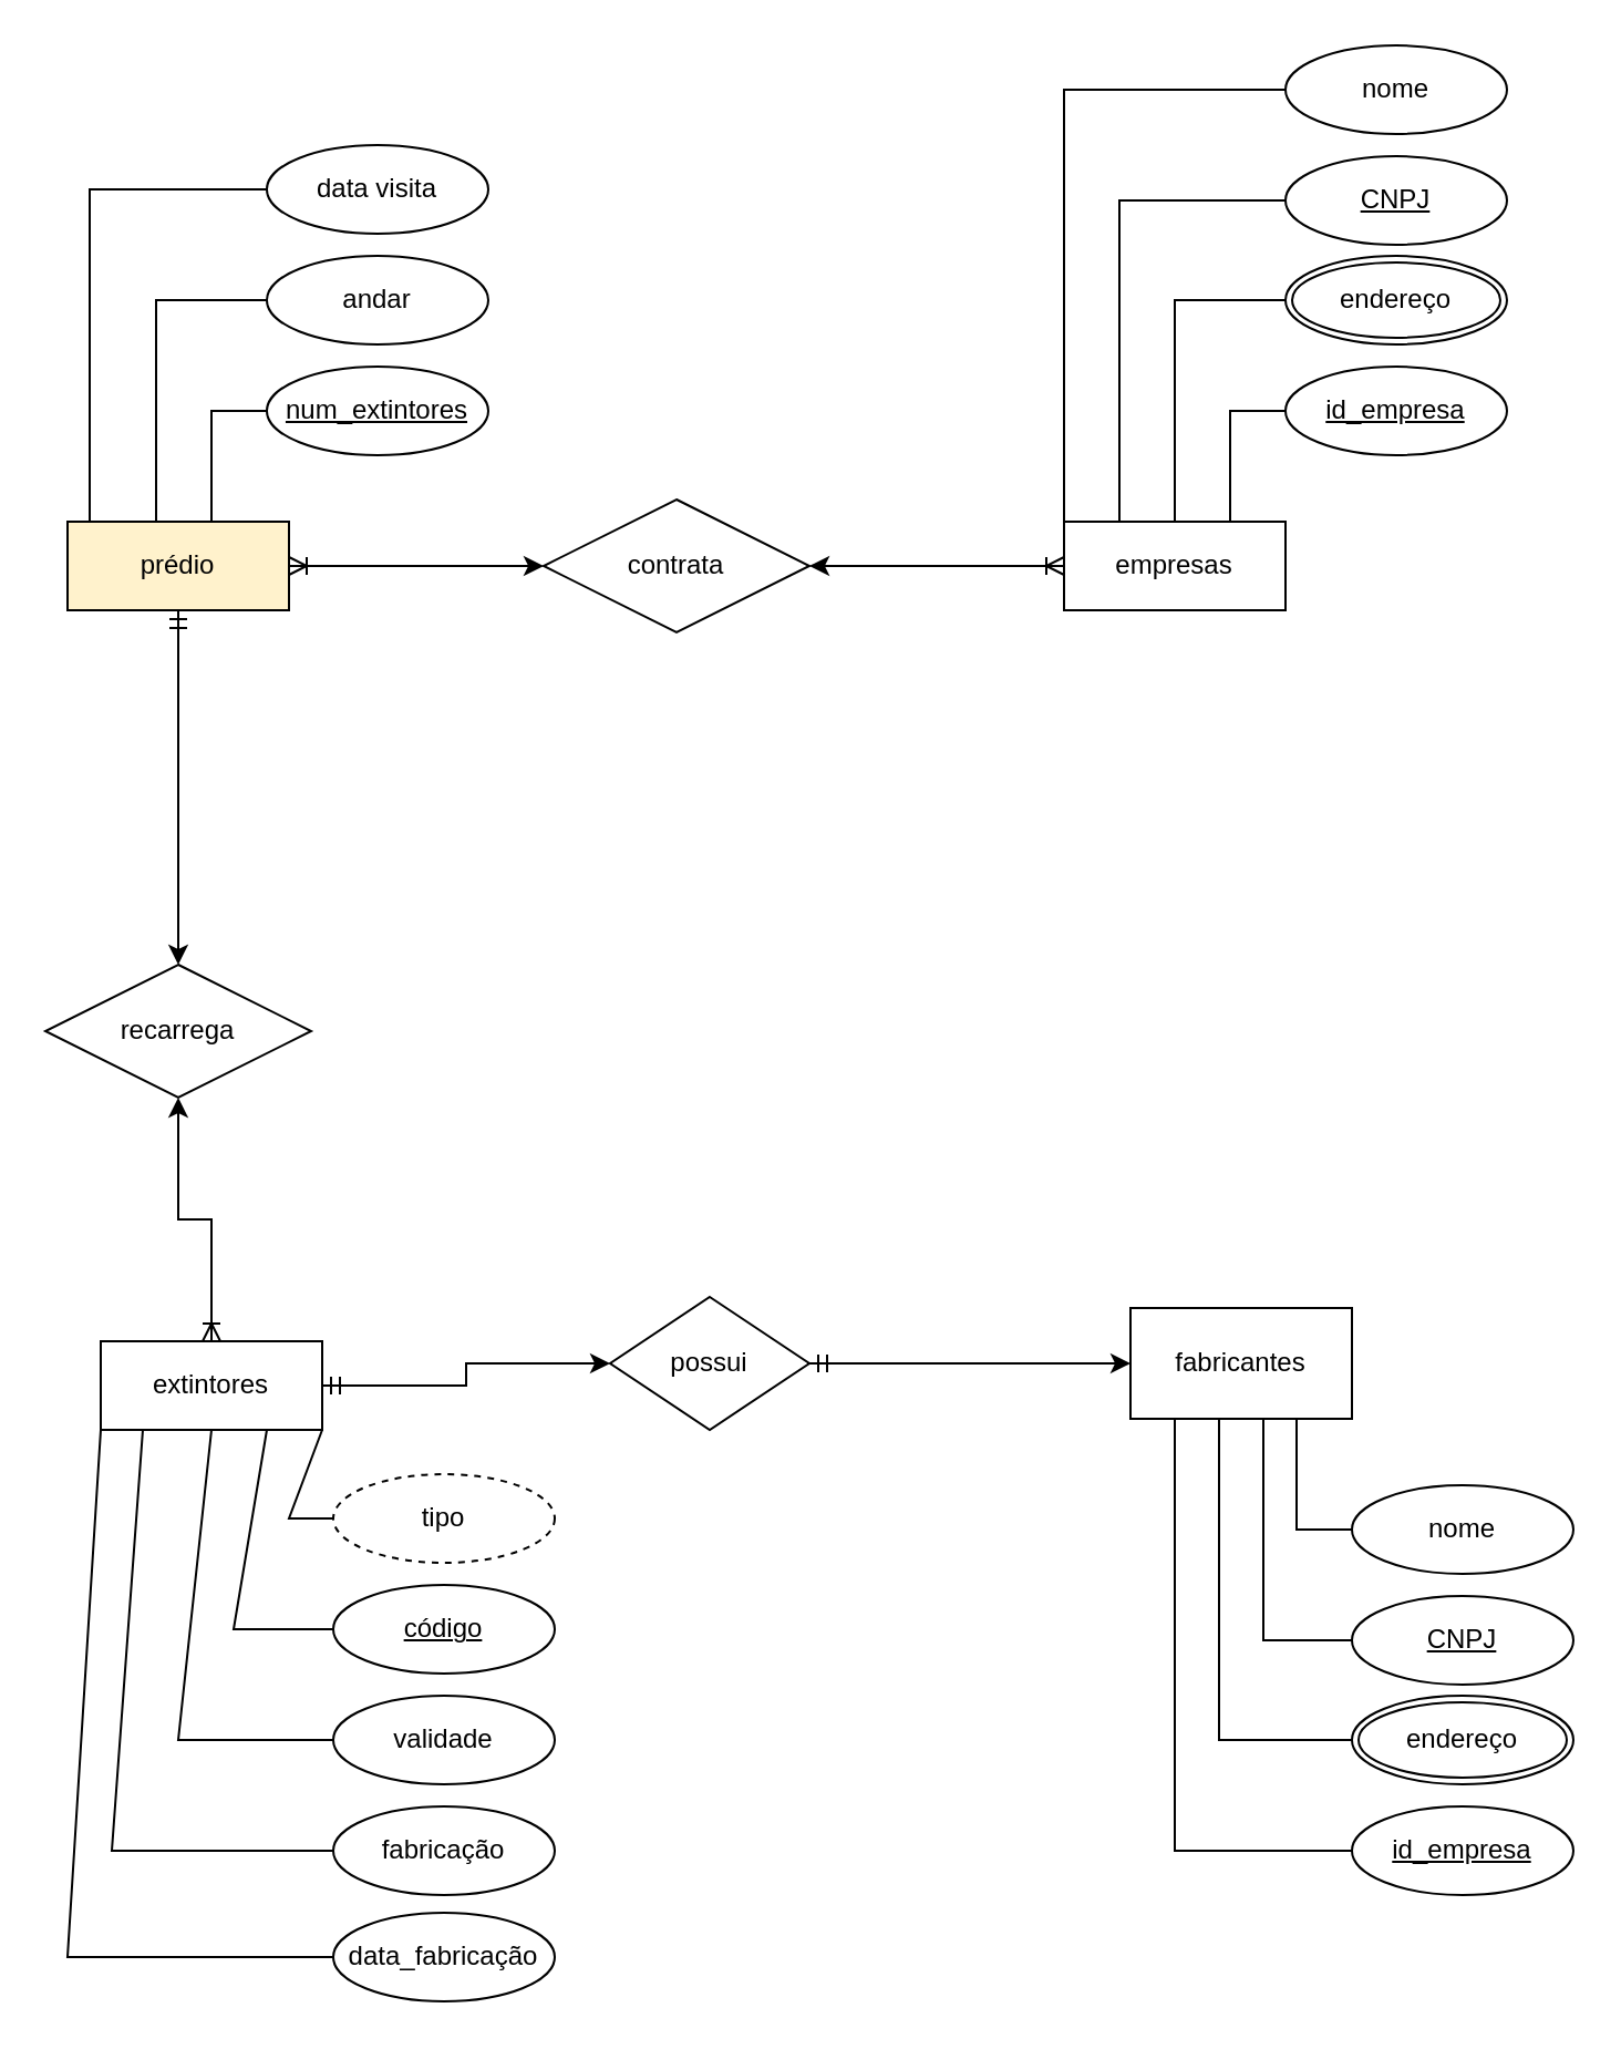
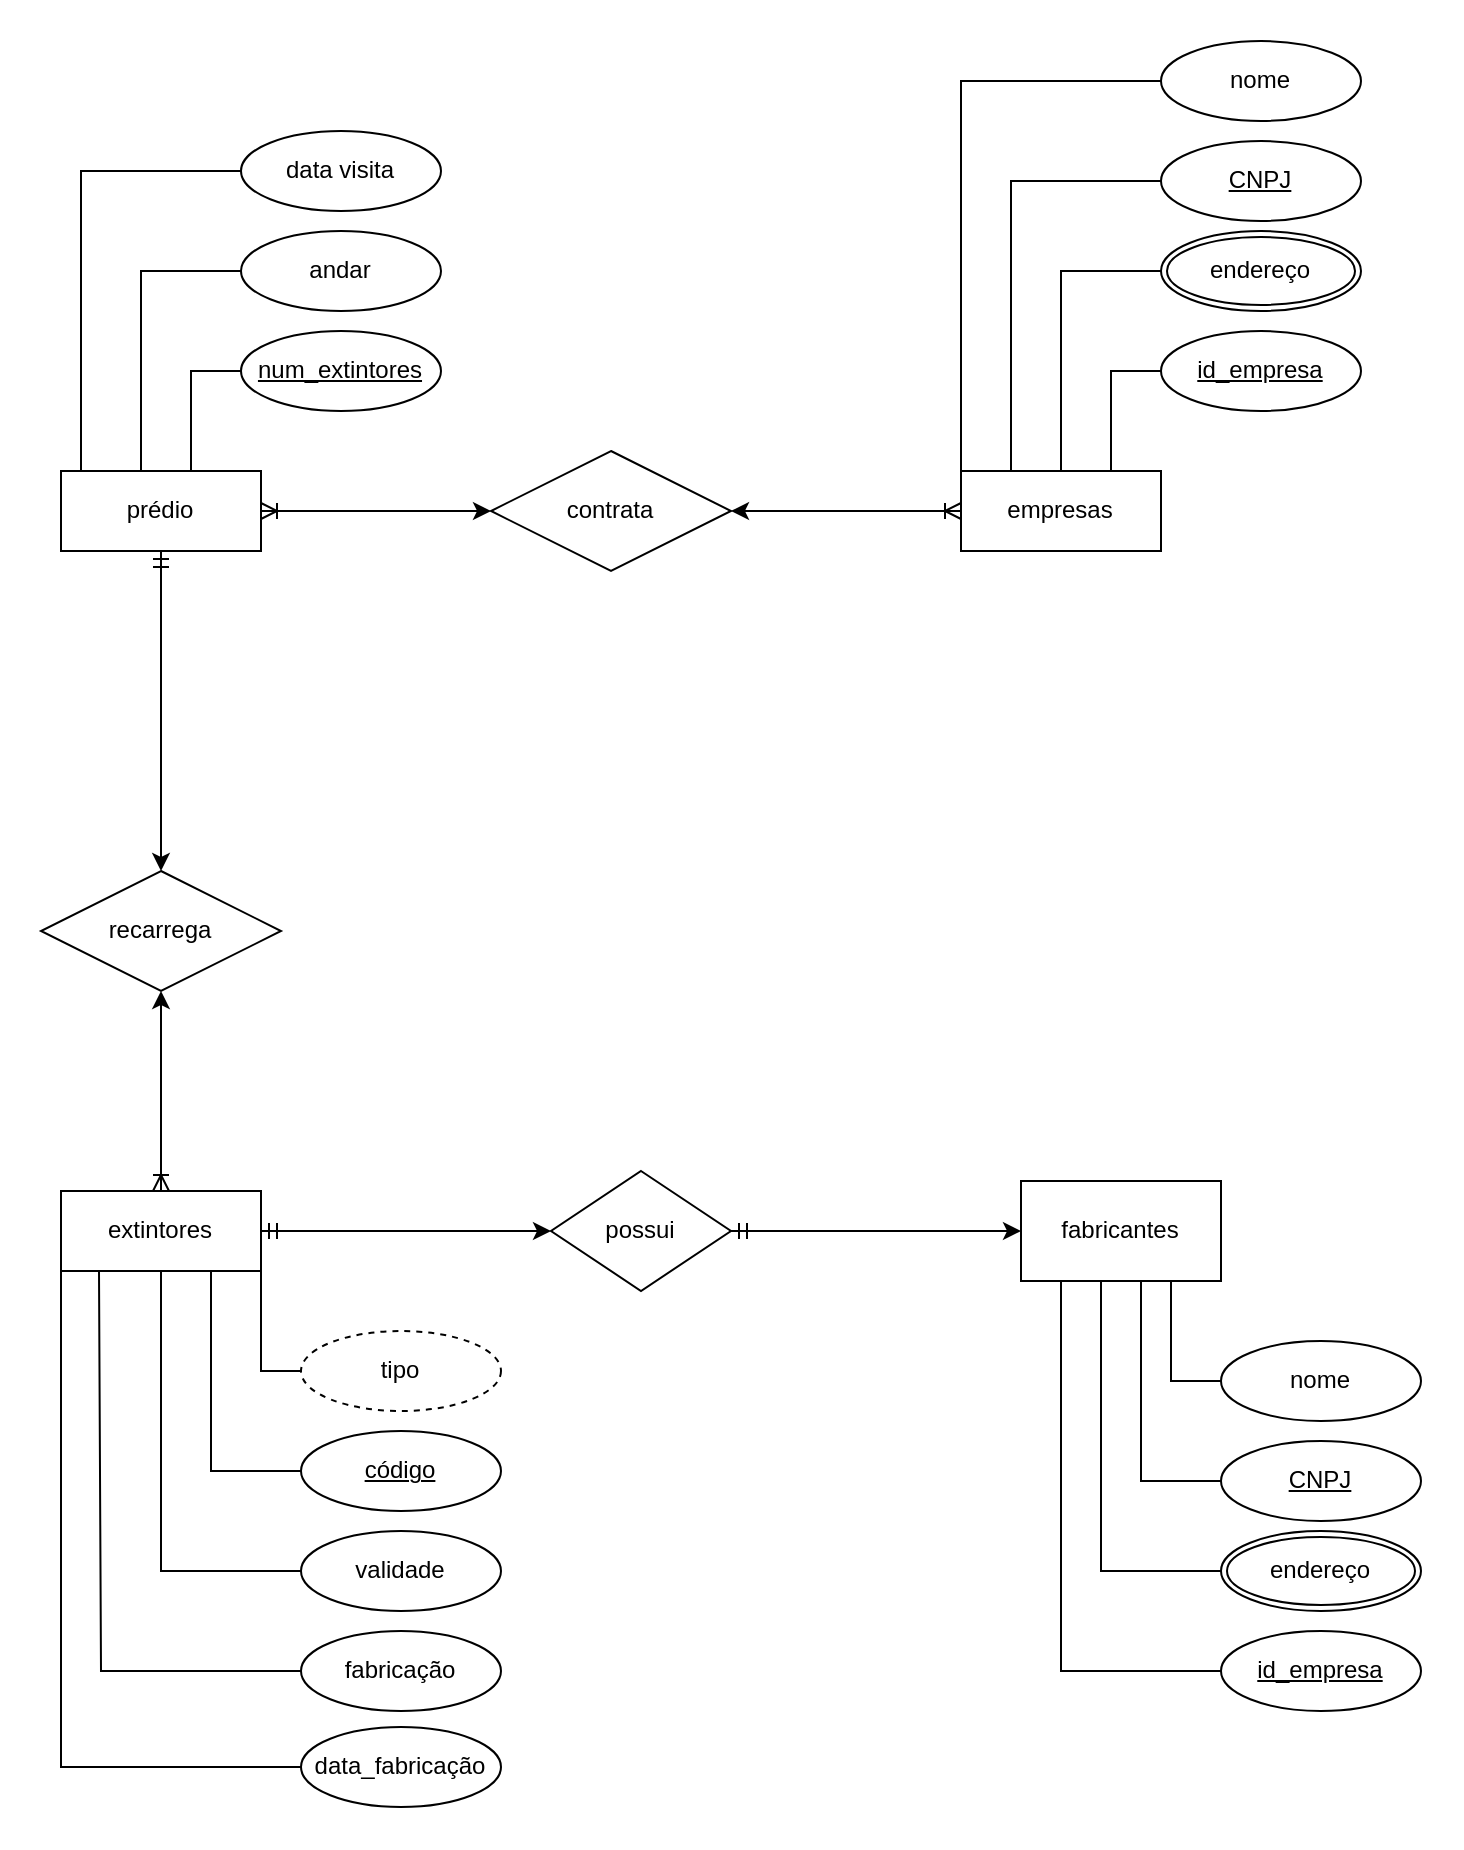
  <mxCell id="0" />
  <mxCell id="1" parent="0" />
  <mxCell id="2" style="edgeStyle=orthogonalEdgeStyle;rounded=0;orthogonalLoop=1;jettySize=auto;html=1;entryX=0;entryY=0.5;entryDx=0;entryDy=0;startArrow=ERoneToMany;startFill=0;" edge="1" parent="1" source="3" target="26"><mxGeometry relative="1" as="geometry" /></mxCell>
- <mxCell id="3" value="prédio" style="whiteSpace=wrap;html=1;align=center;fillColor=#fff2cc;" vertex="1" parent="1"><mxGeometry x="30" y="235" width="100" height="40" as="geometry" /></mxCell>
+ <mxCell id="3" value="prédio" style="whiteSpace=wrap;html=1;align=center;" vertex="1" parent="1"><mxGeometry x="30" y="235" width="100" height="40" as="geometry" /></mxCell>
  <mxCell id="4" value="" style="edgeStyle=orthogonalEdgeStyle;rounded=0;orthogonalLoop=1;jettySize=auto;html=1;startArrow=ERmandOne;startFill=0;" edge="1" parent="1" source="5" target="29"><mxGeometry relative="1" as="geometry" /></mxCell>
- <mxCell id="5" value="extintores" style="whiteSpace=wrap;html=1;align=center;" vertex="1" parent="1"><mxGeometry x="45" y="605" width="100" height="40" as="geometry" /></mxCell>
+ <mxCell id="5" value="extintores" style="whiteSpace=wrap;html=1;align=center;" vertex="1" parent="1"><mxGeometry x="30" y="595" width="100" height="40" as="geometry" /></mxCell>
  <mxCell id="6" value="validade" style="ellipse;whiteSpace=wrap;html=1;align=center;" vertex="1" parent="1"><mxGeometry x="150" y="765" width="100" height="40" as="geometry" /></mxCell>
  <mxCell id="7" value="código" style="ellipse;whiteSpace=wrap;html=1;align=center;fontStyle=4;" vertex="1" parent="1"><mxGeometry x="150" y="715" width="100" height="40" as="geometry" /></mxCell>
  <mxCell id="8" style="edgeStyle=orthogonalEdgeStyle;rounded=0;orthogonalLoop=1;jettySize=auto;html=1;entryX=1;entryY=0.5;entryDx=0;entryDy=0;startArrow=ERoneToMany;startFill=0;" edge="1" parent="1" source="10" target="26"><mxGeometry relative="1" as="geometry" /></mxCell>
  <mxCell id="9" style="edgeStyle=orthogonalEdgeStyle;rounded=0;orthogonalLoop=1;jettySize=auto;html=1;startArrow=ERmandOne;startFill=0;exitX=0.5;exitY=1;exitDx=0;exitDy=0;entryX=0.5;entryY=0;entryDx=0;entryDy=0;" edge="1" parent="1" source="3" target="27"><mxGeometry relative="1" as="geometry"><mxPoint x="90" y="275" as="sourcePoint" /><Array as="points"><mxPoint x="80" y="355" /><mxPoint x="80" y="355" /></Array></mxGeometry></mxCell>
  <mxCell id="10" value="empresas" style="whiteSpace=wrap;html=1;align=center;" vertex="1" parent="1"><mxGeometry x="480" y="235" width="100" height="40" as="geometry" /></mxCell>
  <mxCell id="11" value="" style="endArrow=none;html=1;rounded=0;exitX=0;exitY=0.5;exitDx=0;exitDy=0;entryX=0.5;entryY=1;entryDx=0;entryDy=0;" edge="1" parent="1" source="6" target="5"><mxGeometry width="50" height="50" relative="1" as="geometry"><mxPoint x="-110" y="615" as="sourcePoint" /><mxPoint y="565" as="targetPoint" x="-60" /><Array as="points"><mxPoint x="80" y="785" /></Array></mxGeometry></mxCell>
  <mxCell id="12" value="" style="endArrow=none;html=1;rounded=0;exitX=0;exitY=0.5;exitDx=0;exitDy=0;entryX=0.75;entryY=1;entryDx=0;entryDy=0;" edge="1" parent="1" source="7" target="5"><mxGeometry width="50" height="50" relative="1" as="geometry"><mxPoint x="30" y="715" as="sourcePoint" /><mxPoint x="90" y="645" as="targetPoint" /><Array as="points"><mxPoint x="105" y="735" /></Array></mxGeometry></mxCell>
  <mxCell id="13" value="data visita" style="ellipse;whiteSpace=wrap;html=1;align=center;" vertex="1" parent="1"><mxGeometry x="120" y="65" width="100" height="40" as="geometry" /></mxCell>
  <mxCell id="14" value="id_empresa" style="ellipse;whiteSpace=wrap;html=1;align=center;fontStyle=4;" vertex="1" parent="1"><mxGeometry x="580" y="165" width="100" height="40" as="geometry" /></mxCell>
  <mxCell id="15" value="tipo" style="ellipse;whiteSpace=wrap;html=1;align=center;dashed=1;" vertex="1" parent="1"><mxGeometry x="150" y="665" width="100" height="40" as="geometry" /></mxCell>
  <mxCell id="16" value="" style="endArrow=none;html=1;rounded=0;exitX=0;exitY=0.5;exitDx=0;exitDy=0;entryX=1;entryY=1;entryDx=0;entryDy=0;" edge="1" parent="1" source="15" target="5"><mxGeometry width="50" height="50" relative="1" as="geometry"><mxPoint x="160" y="745" as="sourcePoint" /><mxPoint x="90" y="645" as="targetPoint" /><Array as="points"><mxPoint x="130" y="685" /></Array></mxGeometry></mxCell>
  <mxCell id="17" value="" style="endArrow=none;html=1;rounded=0;exitX=0;exitY=0.5;exitDx=0;exitDy=0;entryX=0.75;entryY=0;entryDx=0;entryDy=0;" edge="1" parent="1" source="14" target="10"><mxGeometry width="50" height="50" relative="1" as="geometry"><mxPoint x="620" y="665" as="sourcePoint" /><mxPoint x="550" y="565" as="targetPoint" /><Array as="points"><mxPoint x="555" y="185" /></Array></mxGeometry></mxCell>
  <mxCell id="18" value="" style="endArrow=none;html=1;rounded=0;exitX=0;exitY=0.5;exitDx=0;exitDy=0;" edge="1" parent="1"><mxGeometry width="50" height="50" relative="1" as="geometry"><mxPoint x="120" y="85" as="sourcePoint" /><mxPoint x="40" y="235" as="targetPoint" /><Array as="points"><mxPoint x="40" y="85" /></Array></mxGeometry></mxCell>
  <mxCell id="19" value="fabricação" style="ellipse;whiteSpace=wrap;html=1;align=center;" vertex="1" parent="1"><mxGeometry x="150" y="815" width="100" height="40" as="geometry" /></mxCell>
  <mxCell id="20" value="" style="endArrow=none;html=1;rounded=0;exitX=0;exitY=0.5;exitDx=0;exitDy=0;entryX=0.19;entryY=1;entryDx=0;entryDy=0;entryPerimeter=0;" edge="1" parent="1" target="5"><mxGeometry width="50" height="50" relative="1" as="geometry"><mxPoint x="150" y="835" as="sourcePoint" /><mxPoint x="80" y="685" as="targetPoint" /><Array as="points"><mxPoint x="50" y="835" /></Array></mxGeometry></mxCell>
  <mxCell id="21" value="andar" style="ellipse;whiteSpace=wrap;html=1;align=center;" vertex="1" parent="1"><mxGeometry x="120" y="115" width="100" height="40" as="geometry" /></mxCell>
  <mxCell id="22" value="num_extintores" style="ellipse;whiteSpace=wrap;html=1;align=center;fontStyle=4;" vertex="1" parent="1"><mxGeometry x="120" y="165" width="100" height="40" as="geometry" /></mxCell>
  <mxCell id="23" value="" style="endArrow=none;html=1;rounded=0;exitX=0;exitY=0.5;exitDx=0;exitDy=0;entryX=0.75;entryY=0;entryDx=0;entryDy=0;" edge="1" parent="1" source="22"><mxGeometry width="50" height="50" relative="1" as="geometry"><mxPoint x="160" y="665" as="sourcePoint" /><mxPoint x="95" y="235" as="targetPoint" /><Array as="points"><mxPoint x="95" y="185" /></Array></mxGeometry></mxCell>
  <mxCell id="24" value="" style="endArrow=none;html=1;rounded=0;exitX=0;exitY=0.5;exitDx=0;exitDy=0;entryX=0.5;entryY=0;entryDx=0;entryDy=0;" edge="1" parent="1"><mxGeometry width="50" height="50" relative="1" as="geometry"><mxPoint x="120" y="135" as="sourcePoint" /><mxPoint x="70" y="235" as="targetPoint" /><Array as="points"><mxPoint x="70" y="135" /></Array></mxGeometry></mxCell>
  <mxCell id="25" value="" style="edgeStyle=orthogonalEdgeStyle;rounded=0;orthogonalLoop=1;jettySize=auto;html=1;startArrow=ERoneToMany;startFill=0;exitX=0.5;exitY=0;exitDx=0;exitDy=0;entryX=0.5;entryY=1;entryDx=0;entryDy=0;" edge="1" parent="1" source="5" target="27"><mxGeometry relative="1" as="geometry" /></mxCell>
  <mxCell id="26" value="contrata" style="shape=rhombus;perimeter=rhombusPerimeter;whiteSpace=wrap;html=1;align=center;" vertex="1" parent="1"><mxGeometry x="245" y="225" width="120" height="60" as="geometry" /></mxCell>
  <mxCell id="27" value="recarrega" style="shape=rhombus;perimeter=rhombusPerimeter;whiteSpace=wrap;html=1;align=center;" vertex="1" parent="1"><mxGeometry x="20" y="435" width="120" height="60" as="geometry" /></mxCell>
  <mxCell id="28" value="" style="edgeStyle=orthogonalEdgeStyle;rounded=0;orthogonalLoop=1;jettySize=auto;html=1;startArrow=ERmandOne;startFill=0;" edge="1" parent="1" source="29" target="30"><mxGeometry relative="1" as="geometry" /></mxCell>
  <mxCell id="29" value="possui" style="rhombus;whiteSpace=wrap;html=1;" vertex="1" parent="1"><mxGeometry x="275" y="585" width="90" height="60" as="geometry" /></mxCell>
  <mxCell id="30" value="fabricantes" style="whiteSpace=wrap;html=1;" vertex="1" parent="1"><mxGeometry x="510" y="590" width="100" height="50" as="geometry" /></mxCell>
  <mxCell id="31" value="CNPJ" style="ellipse;whiteSpace=wrap;html=1;align=center;fontStyle=4;" vertex="1" parent="1"><mxGeometry x="580" y="70" width="100" height="40" as="geometry" /></mxCell>
  <mxCell id="32" value="" style="endArrow=none;html=1;rounded=0;exitX=0;exitY=0.5;exitDx=0;exitDy=0;entryX=0.25;entryY=0;entryDx=0;entryDy=0;" edge="1" parent="1" source="31" target="10"><mxGeometry width="50" height="50" relative="1" as="geometry"><mxPoint x="460" y="70" as="sourcePoint" /><mxPoint x="535" y="-10" as="targetPoint" /><Array as="points"><mxPoint x="505" y="90" /></Array></mxGeometry></mxCell>
  <mxCell id="33" value="nome" style="ellipse;whiteSpace=wrap;html=1;align=center;" vertex="1" parent="1"><mxGeometry x="580" y="20" width="100" height="40" as="geometry" /></mxCell>
  <mxCell id="34" value="" style="endArrow=none;html=1;rounded=0;exitX=0;exitY=0.5;exitDx=0;exitDy=0;entryX=0;entryY=0;entryDx=0;entryDy=0;" edge="1" parent="1" source="33" target="10"><mxGeometry width="50" height="50" relative="1" as="geometry"><mxPoint x="590" y="100" as="sourcePoint" /><mxPoint x="560" y="-10" as="targetPoint" /><Array as="points"><mxPoint x="480" y="40" /></Array></mxGeometry></mxCell>
  <mxCell id="35" value="" style="endArrow=none;html=1;rounded=0;exitX=0;exitY=0.5;exitDx=0;exitDy=0;entryX=0;entryY=1;entryDx=0;entryDy=0;" edge="1" parent="1" source="37" target="5"><mxGeometry width="50" height="50" relative="1" as="geometry"><mxPoint x="150" y="890" as="sourcePoint" /><mxPoint x="60" y="695" as="targetPoint" /><Array as="points"><mxPoint x="30" y="883" /></Array></mxGeometry></mxCell>
  <mxCell id="36" value="" style="endArrow=none;html=1;rounded=0;exitX=0;exitY=0.5;exitDx=0;exitDy=0;entryX=0.5;entryY=0;entryDx=0;entryDy=0;" edge="1" parent="1" target="10"><mxGeometry width="50" height="50" relative="1" as="geometry"><mxPoint x="580" y="135" as="sourcePoint" /><mxPoint x="515" y="-10" as="targetPoint" /><Array as="points"><mxPoint x="530" y="135" /></Array></mxGeometry></mxCell>
  <mxCell id="37" value="data_fabricação" style="ellipse;whiteSpace=wrap;html=1;align=center;" vertex="1" parent="1"><mxGeometry x="150" y="863" width="100" height="40" as="geometry" /></mxCell>
  <mxCell id="38" value="id_empresa" style="ellipse;whiteSpace=wrap;html=1;align=center;fontStyle=4;" vertex="1" parent="1"><mxGeometry x="610" y="815" width="100" height="40" as="geometry" /></mxCell>
  <mxCell id="39" value="CNPJ" style="ellipse;whiteSpace=wrap;html=1;align=center;fontStyle=4;" vertex="1" parent="1"><mxGeometry x="610" y="720" width="100" height="40" as="geometry" /></mxCell>
  <mxCell id="40" value="nome" style="ellipse;whiteSpace=wrap;html=1;align=center;" vertex="1" parent="1"><mxGeometry x="610" y="670" width="100" height="40" as="geometry" /></mxCell>
  <mxCell id="41" value="" style="endArrow=none;html=1;rounded=0;entryX=0;entryY=0.5;entryDx=0;entryDy=0;exitX=0.75;exitY=1;exitDx=0;exitDy=0;" edge="1" parent="1" source="30" target="40"><mxGeometry width="50" height="50" relative="1" as="geometry"><mxPoint x="340" y="895" as="sourcePoint" /><mxPoint x="390" y="845" as="targetPoint" /><Array as="points"><mxPoint x="585" y="690" /></Array></mxGeometry></mxCell>
  <mxCell id="42" value="" style="endArrow=none;html=1;rounded=0;entryX=0;entryY=0.5;entryDx=0;entryDy=0;exitX=0.75;exitY=1;exitDx=0;exitDy=0;" edge="1" parent="1" target="39"><mxGeometry width="50" height="50" relative="1" as="geometry"><mxPoint x="570" y="640" as="sourcePoint" /><mxPoint x="595" y="690" as="targetPoint" /><Array as="points"><mxPoint x="570" y="740" /></Array></mxGeometry></mxCell>
  <mxCell id="43" value="" style="endArrow=none;html=1;rounded=0;entryX=0;entryY=0.5;entryDx=0;entryDy=0;exitX=0.75;exitY=1;exitDx=0;exitDy=0;" edge="1" parent="1"><mxGeometry width="50" height="50" relative="1" as="geometry"><mxPoint x="550" y="640" as="sourcePoint" /><mxPoint x="610" y="785" as="targetPoint" /><Array as="points"><mxPoint x="550" y="785" /></Array></mxGeometry></mxCell>
  <mxCell id="44" value="" style="endArrow=none;html=1;rounded=0;entryX=0;entryY=0.5;entryDx=0;entryDy=0;exitX=0.75;exitY=1;exitDx=0;exitDy=0;" edge="1" parent="1" target="38"><mxGeometry width="50" height="50" relative="1" as="geometry"><mxPoint x="530" y="640" as="sourcePoint" /><mxPoint x="590" y="785" as="targetPoint" /><Array as="points"><mxPoint x="530" y="835" /></Array></mxGeometry></mxCell>
  <mxCell id="45" value="endereço" style="ellipse;shape=doubleEllipse;margin=3;whiteSpace=wrap;html=1;align=center;" vertex="1" parent="1"><mxGeometry x="610" y="765" width="100" height="40" as="geometry" /></mxCell>
  <mxCell id="46" value="endereço" style="ellipse;shape=doubleEllipse;margin=3;whiteSpace=wrap;html=1;align=center;" vertex="1" parent="1"><mxGeometry x="580" y="115" width="100" height="40" as="geometry" /></mxCell>
